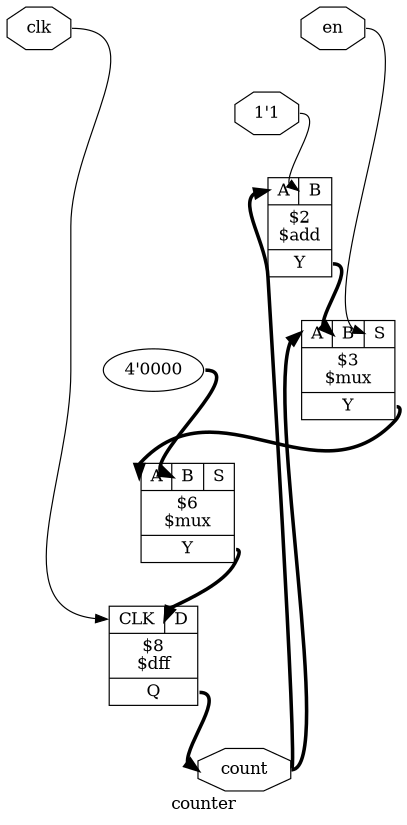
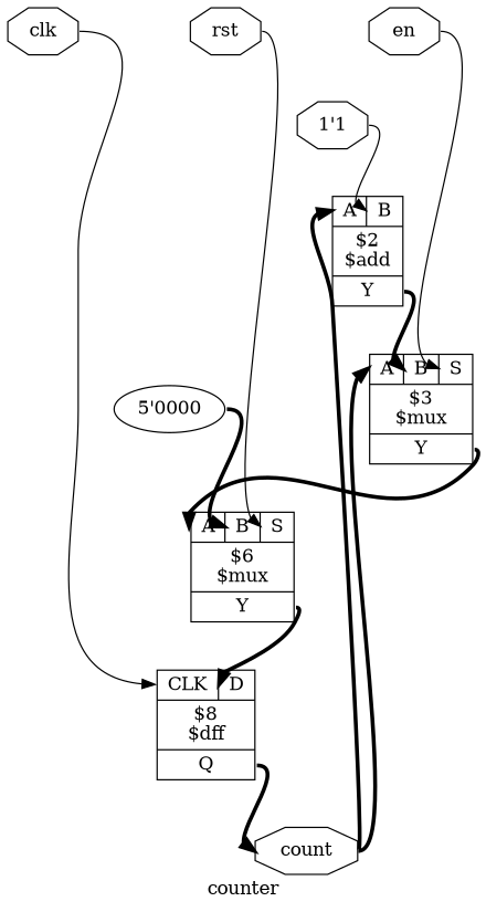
  digraph {
    label=counter
    rankdir=TB
    remincross=true
    node [shape=octagon]
    edge [color=black headport="p8:w" tailport=e style="setlinewidth(3)"]
    n1 [color=black fontcolor=black label=clk]
    n2 [color=black fontcolor=black label=en]
+   n3 [color=black fontcolor=black label=rst]
    n4 [color=black fontcolor=black label=count]
    n5 [label="{{<p12> CLK|<p13> D}|$8\n$dff|{<p14> Q}}" shape=record]
    n6 [label="{{<p8> A|<p9> B|<p16> S}|$3\n$mux|{<p10> Y}}" shape=record]
    n7 [label="{{<p8> A|<p9> B|<p16> S}|$6\n$mux|{<p10> Y}}" shape=record]
    n8 [label="{{<p8> A|<p9> B}|$2\n$add|{<p10> Y}}" shape=record]
    n9 [label="1'1"]
-   n10 [label="4'0000" shape=""]
+   n10 [label="5'0000" shape=""]
    subgraph sub_1 {
      rank=source
      n1
      n2
+     n3
    }
    subgraph sub_2 {
      rank=sink
      n4
    }
    n1 -> n5 [headport="p12:w" style=""]
    n2 -> n6 [headport="p16:w" style=""]
+   n3 -> n7 [headport="p16:w" style=""]
    n4 -> n6
    n4 -> n8
    n5 -> n4 [headport=w tailport="p14:e"]
    n6 -> n7 [tailport="p10:e"]
    n7 -> n5 [headport="p13:w" tailport="p10:e"]
    n8 -> n6 [headport="p9:w" tailport="p10:e"]
    n9 -> n8 [headport="p9:w" style=""]
    n10 -> n7 [headport="p9:w"]
  }
